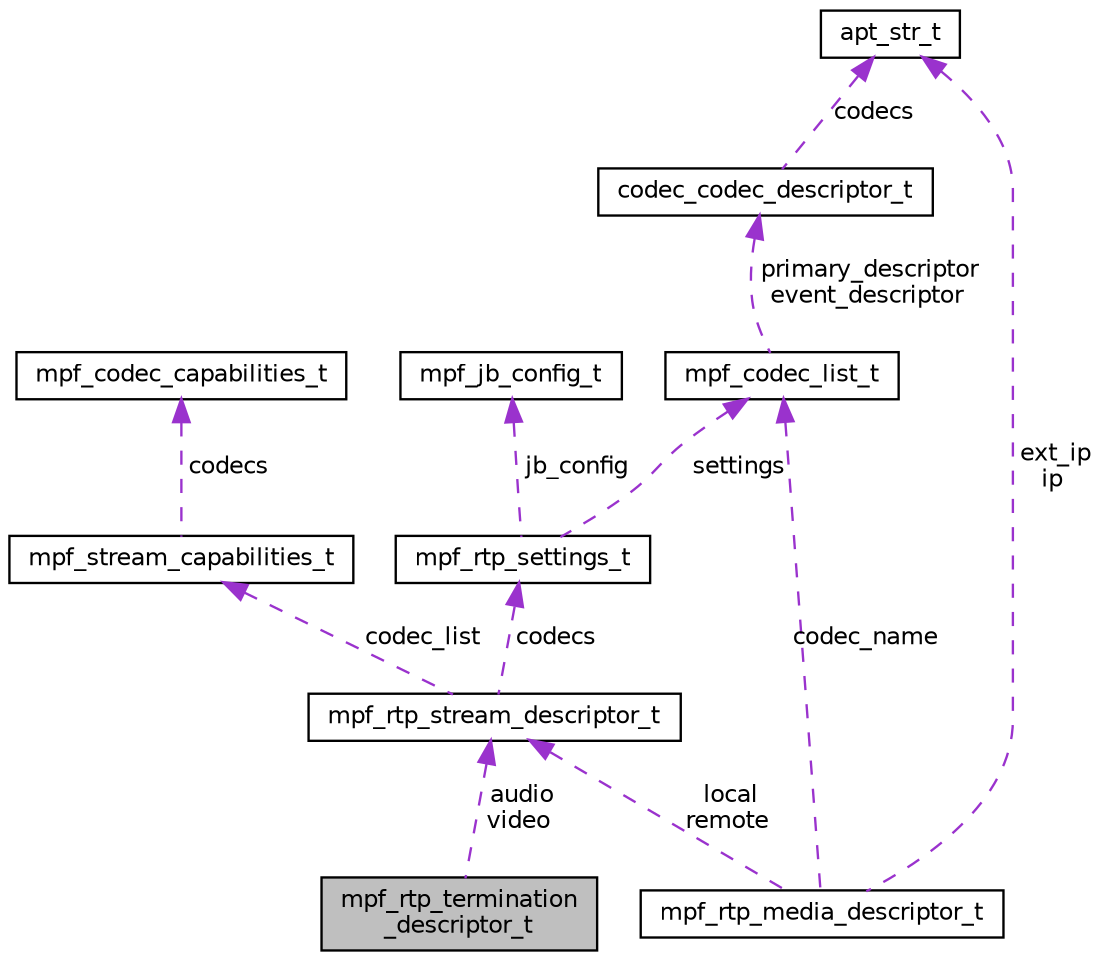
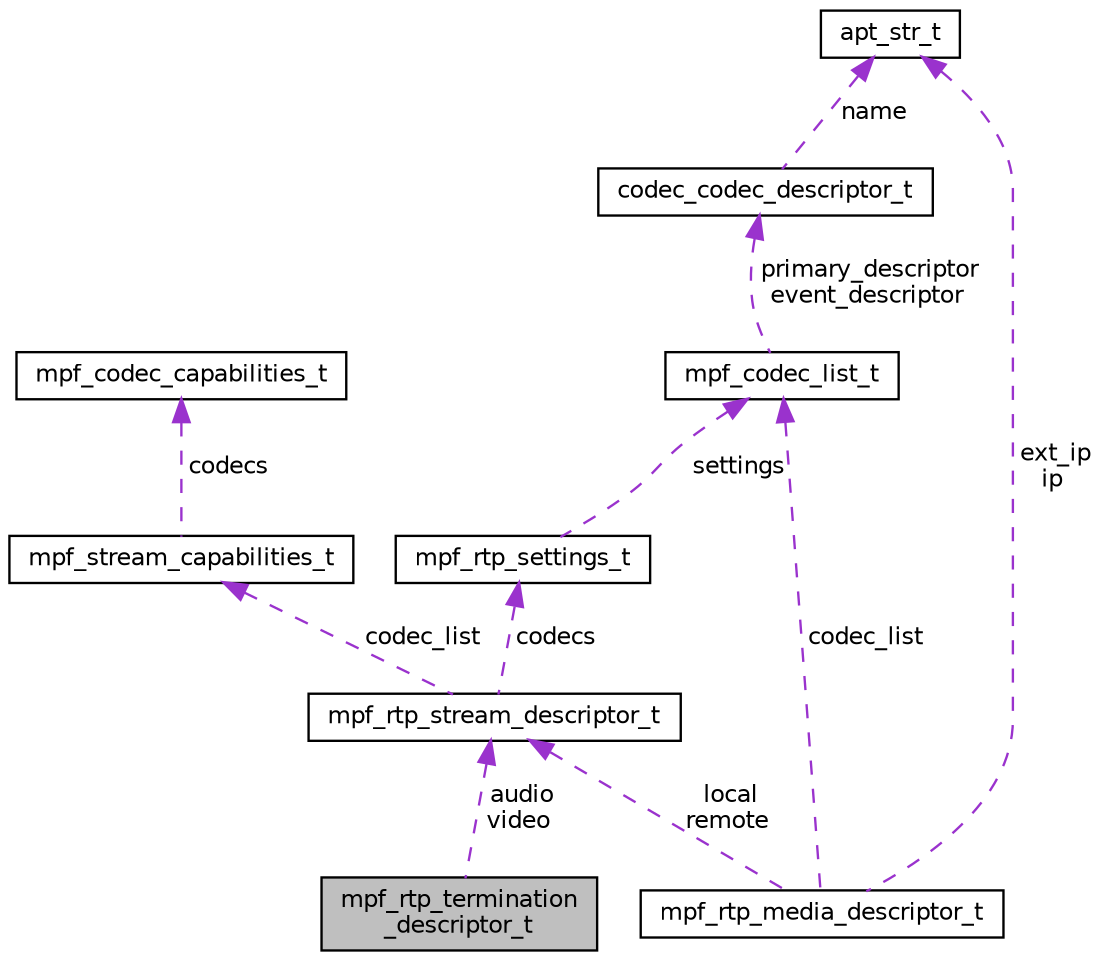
  digraph {
    node [color=black fillcolor=white fontname=Helvetica fontsize=10 shape=record style=filled]
    edge [color=darkorchid3 dir=back fontname=Helvetica fontsize=10 labelfontname=Helvetica labelfontsize=10 style=dashed]
    n1 [fillcolor=grey75 fontcolor=black height=0.2 label="mpf_rtp_termination\l_descriptor_t" width=0.4]
    n2 [height=0.2 label=mpf_rtp_stream_descriptor_t width=0.4]
    n3 [height=0.2 label=mpf_rtp_media_descriptor_t width=0.4]
    n4 [height=0.2 label=mpf_rtp_settings_t width=0.4]
-   n5 [height=0.2 label=mpf_jb_config_t width=0.4]
    n6 [height=0.2 label=mpf_codec_list_t width=0.4]
    n7 [height=0.2 label=codec_codec_descriptor_t width=0.4]
    n8 [height=0.2 label=apt_str_t width=0.4]
    n9 [height=0.2 label=mpf_stream_capabilities_t width=0.4]
    n10 [height=0.2 label=mpf_codec_capabilities_t width=0.4]
    n2 -> n1 [label=" audio\nvideo"]
    n2 -> n3 [label=" local\nremote"]
    n4 -> n2 [label=" codecs"]
-   n5 -> n4 [label=" jb_config"]
-   n6 -> n3 [label=" codec_name"]
+   n6 -> n3 [label=" codec_list"]
    n6 -> n4 [label=" settings"]
    n7 -> n6 [label=" primary_descriptor\nevent_descriptor"]
    n8 -> n3 [label=" ext_ip\nip"]
-   n8 -> n7 [label=" codecs"]
+   n8 -> n7 [label=" name"]
    n9 -> n2 [label=" codec_list"]
    n10 -> n9 [label=" codecs"]
  }
